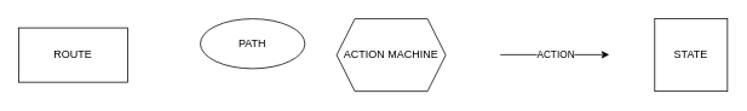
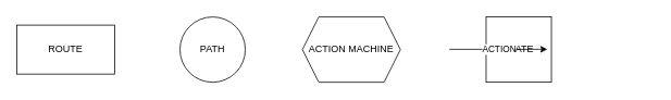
  <mxCell id="0" />
  <mxCell id="1" parent="0" />
  <mxCell id="2" value="ROUTE" style="rounded=0;whiteSpace=wrap;html=1;" parent="1" vertex="1"><mxGeometry x="20" y="30" width="120" height="60" as="geometry" /></mxCell>
- <mxCell id="3" value="PATH" style="ellipse;whiteSpace=wrap;html=1;aspect=fixed;" parent="1" vertex="1"><mxGeometry x="220" y="20" width="115" height="55" as="geometry" /></mxCell>
+ <mxCell id="3" value="PATH" style="ellipse;whiteSpace=wrap;html=1;aspect=fixed;" parent="1" vertex="1"><mxGeometry x="220" y="20" width="80" height="80" as="geometry" /></mxCell>
  <mxCell id="4" value="ACTION MACHINE" style="shape=hexagon;perimeter=hexagonPerimeter2;whiteSpace=wrap;html=1;fixedSize=1;" parent="1" vertex="1"><mxGeometry x="370" y="20" width="120" height="80" as="geometry" /></mxCell>
- <mxCell id="5" value="STATE" style="whiteSpace=wrap;html=1;aspect=fixed;" parent="1" vertex="1"><mxGeometry x="720" y="20" width="80" height="80" as="geometry" /></mxCell>
+ <mxCell id="5" value="STATE" style="whiteSpace=wrap;html=1;aspect=fixed;" parent="1" vertex="1"><mxGeometry x="595" y="20" width="80" height="80" as="geometry" /></mxCell>
  <mxCell id="6" value="" style="endArrow=classic;html=1;" parent="1" edge="1"><mxGeometry width="50" height="50" relative="1" as="geometry"><mxPoint x="550" y="59.66" as="sourcePoint" /><mxPoint x="670" y="59.66" as="targetPoint" /></mxGeometry></mxCell>
  <mxCell id="7" value="ACTION" style="edgeLabel;html=1;align=center;verticalAlign=middle;resizable=0;points=[];" parent="6" vertex="1" connectable="0"><mxGeometry x="-0.517" y="-1" relative="1" as="geometry"><mxPoint x="31" y="-1" as="offset" /></mxGeometry></mxCell>
